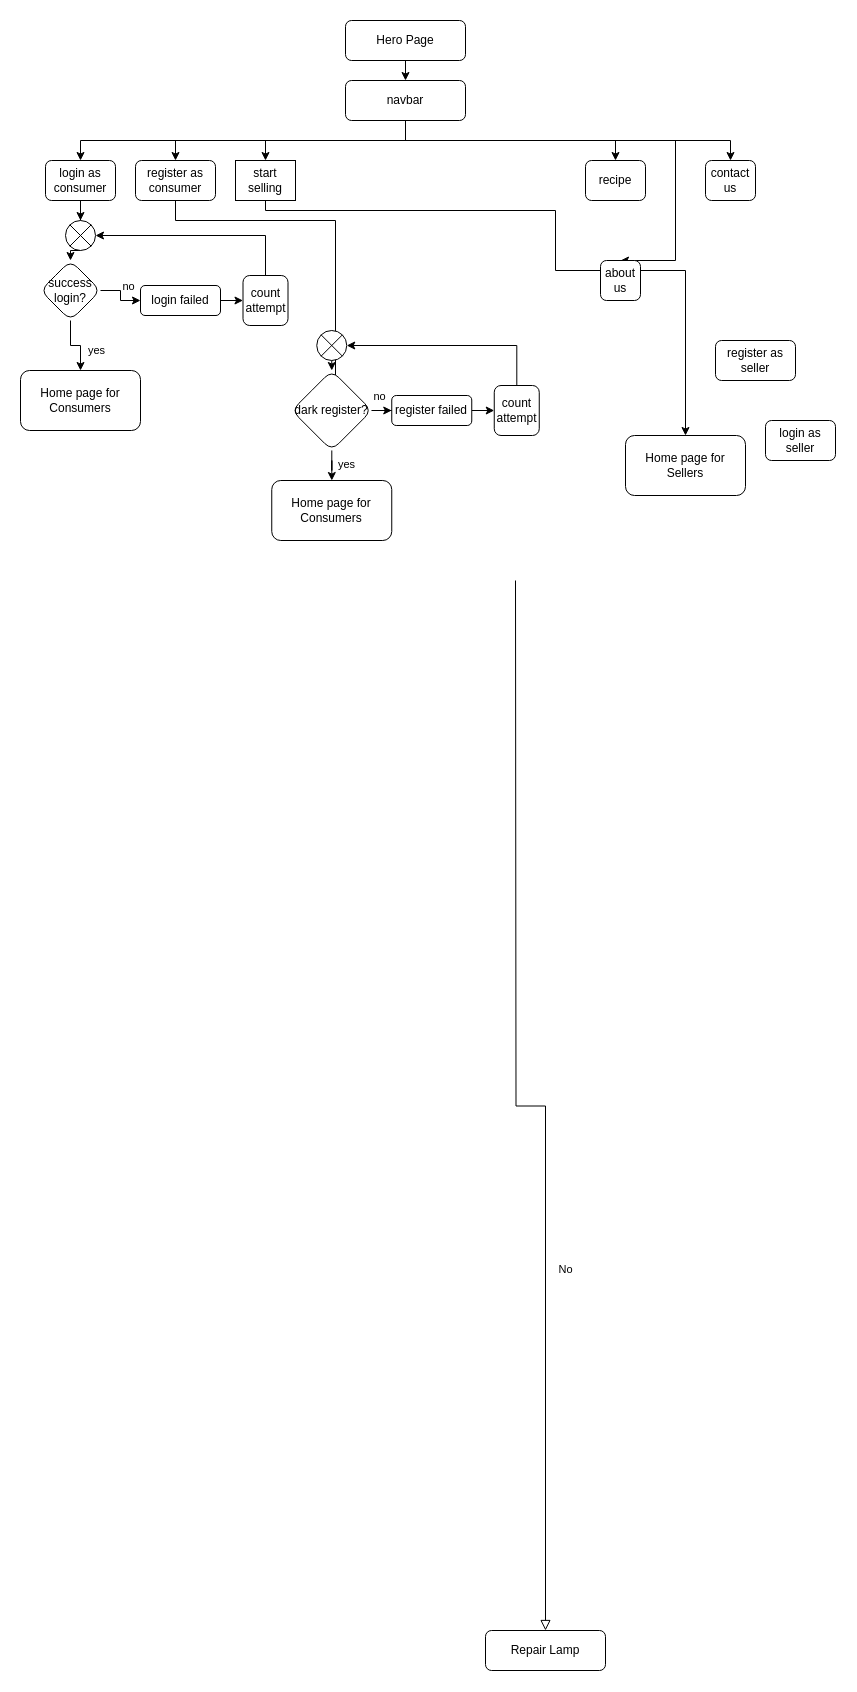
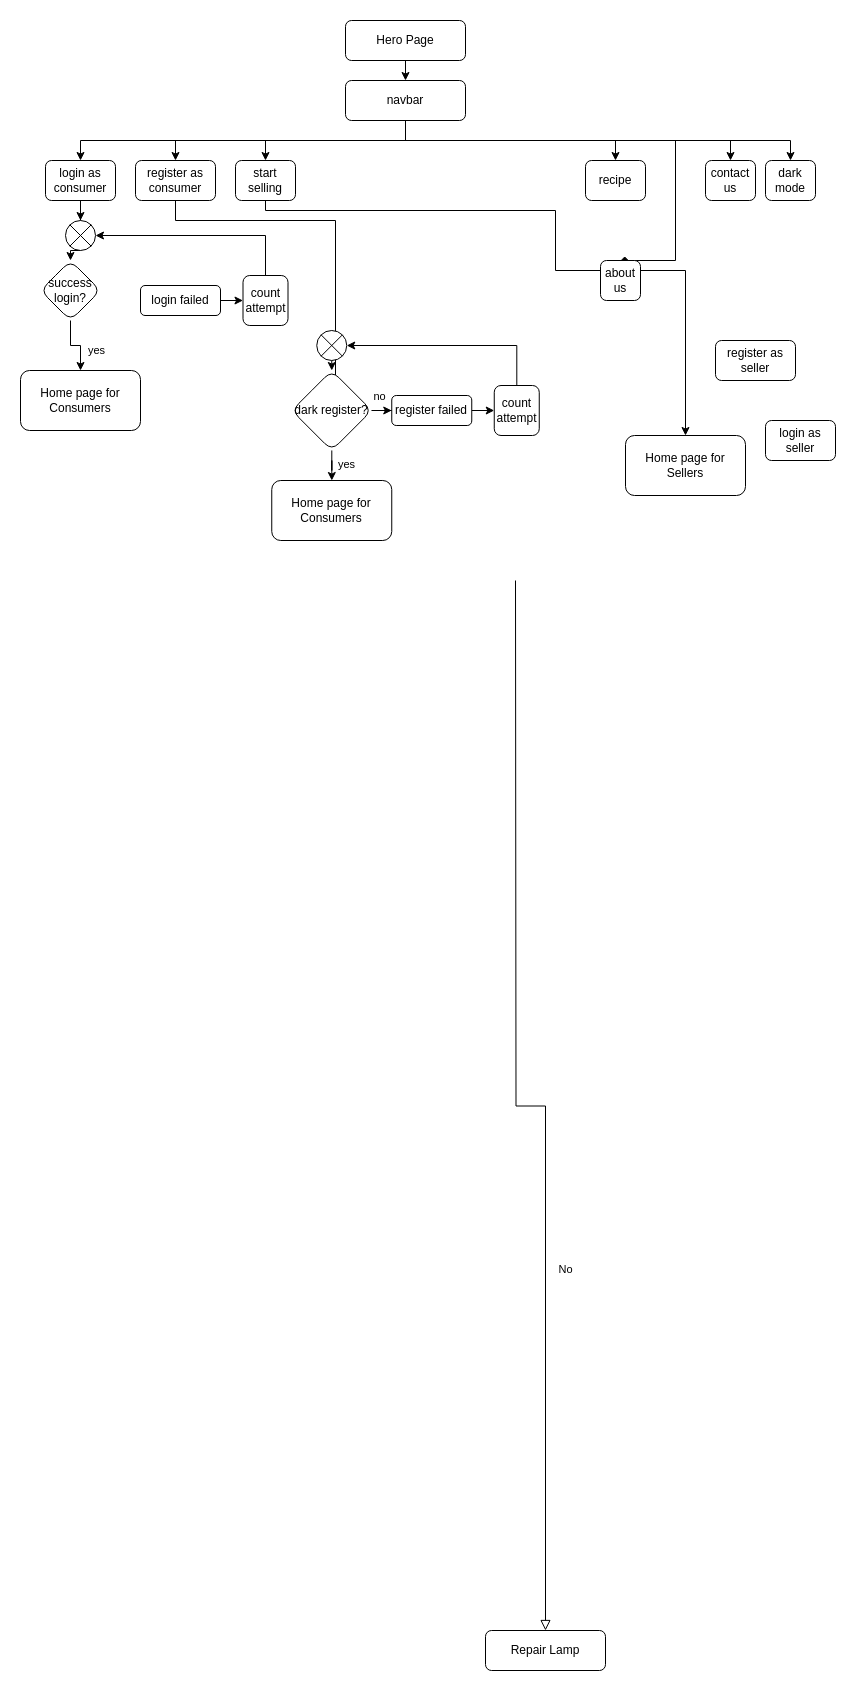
  <mxCell id="0" />
  <mxCell id="1" parent="0" />
  <mxCell id="2" style="edgeStyle=orthogonalEdgeStyle;rounded=0;orthogonalLoop=1;jettySize=auto;html=1;exitX=0.5;exitY=1;exitDx=0;exitDy=0;entryX=0.5;entryY=0;entryDx=0;entryDy=0;" edge="1" parent="1" source="9" target="15"><mxGeometry relative="1" as="geometry" /></mxCell>
- <mxCell id="3" style="edgeStyle=orthogonalEdgeStyle;rounded=0;orthogonalLoop=1;jettySize=auto;html=1;entryX=0.5;entryY=0;entryDx=0;entryDy=0;" edge="1" parent="1" source="9" target="20"><mxGeometry relative="1" as="geometry"><Array as="points"><mxPoint x="405" y="140" /><mxPoint x="675" y="140" /></Array></mxGeometry></mxCell>
+ <mxCell id="3" style="edgeStyle=orthogonalEdgeStyle;rounded=0;orthogonalLoop=1;jettySize=auto;html=1;entryX=0.5;entryY=0;entryDx=0;entryDy=0;endArrow=diamond;" edge="1" parent="1" source="9" target="20"><mxGeometry relative="1" as="geometry"><Array as="points"><mxPoint x="405" y="140" /><mxPoint x="675" y="140" /></Array></mxGeometry></mxCell>
  <mxCell id="4" style="edgeStyle=orthogonalEdgeStyle;rounded=0;orthogonalLoop=1;jettySize=auto;html=1;entryX=0.5;entryY=0;entryDx=0;entryDy=0;" edge="1" parent="1" source="9" target="19"><mxGeometry relative="1" as="geometry"><Array as="points"><mxPoint x="405" y="140" /><mxPoint x="265" y="140" /></Array></mxGeometry></mxCell>
  <mxCell id="5" style="edgeStyle=orthogonalEdgeStyle;rounded=0;orthogonalLoop=1;jettySize=auto;html=1;entryX=0.5;entryY=0;entryDx=0;entryDy=0;" edge="1" parent="1" source="9" target="17"><mxGeometry relative="1" as="geometry"><Array as="points"><mxPoint x="405" y="140" /><mxPoint x="175" y="140" /></Array></mxGeometry></mxCell>
  <mxCell id="6" style="edgeStyle=orthogonalEdgeStyle;rounded=0;orthogonalLoop=1;jettySize=auto;html=1;entryX=0.5;entryY=0;entryDx=0;entryDy=0;" edge="1" parent="1" source="9" target="21"><mxGeometry relative="1" as="geometry"><Array as="points"><mxPoint x="405" y="140" /><mxPoint x="730" y="140" /></Array></mxGeometry></mxCell>
+ <mxCell id="7" style="edgeStyle=orthogonalEdgeStyle;rounded=0;orthogonalLoop=1;jettySize=auto;html=1;" edge="1" parent="1" source="9" target="22"><mxGeometry relative="1" as="geometry"><Array as="points"><mxPoint x="405" y="140" /><mxPoint x="790" y="140" /></Array></mxGeometry></mxCell>
  <mxCell id="8" style="edgeStyle=orthogonalEdgeStyle;rounded=0;orthogonalLoop=1;jettySize=auto;html=1;" edge="1" parent="1" source="9" target="23"><mxGeometry relative="1" as="geometry"><Array as="points"><mxPoint x="405" y="140" /><mxPoint x="615" y="140" /></Array></mxGeometry></mxCell>
  <mxCell id="9" value="navbar" style="rounded=1;whiteSpace=wrap;html=1;fontSize=12;glass=0;strokeWidth=1;shadow=0;" parent="1" vertex="1"><mxGeometry x="345" y="80" width="120" height="40" as="geometry" /></mxCell>
  <mxCell id="10" value="No" style="rounded=0;html=1;jettySize=auto;orthogonalLoop=1;fontSize=11;endArrow=block;endFill=0;endSize=8;strokeWidth=1;shadow=0;labelBackgroundColor=none;edgeStyle=orthogonalEdgeStyle;" parent="1" target="11" edge="1"><mxGeometry x="0.333" y="20" relative="1" as="geometry"><mxPoint as="offset" /><mxPoint x="515" y="580" as="sourcePoint" /></mxGeometry></mxCell>
  <mxCell id="11" value="Repair Lamp" style="rounded=1;whiteSpace=wrap;html=1;fontSize=12;glass=0;strokeWidth=1;shadow=0;" parent="1" vertex="1"><mxGeometry x="485" y="1630" width="120" height="40" as="geometry" /></mxCell>
  <mxCell id="12" style="edgeStyle=orthogonalEdgeStyle;rounded=0;orthogonalLoop=1;jettySize=auto;html=1;exitX=0.5;exitY=1;exitDx=0;exitDy=0;entryX=0.5;entryY=0;entryDx=0;entryDy=0;" edge="1" parent="1" source="13" target="9"><mxGeometry relative="1" as="geometry" /></mxCell>
  <mxCell id="13" value="Hero Page" style="rounded=1;whiteSpace=wrap;html=1;fontSize=12;glass=0;strokeWidth=1;shadow=0;" vertex="1" parent="1"><mxGeometry x="345" y="20" width="120" height="40" as="geometry" /></mxCell>
  <mxCell id="14" value="" style="edgeStyle=orthogonalEdgeStyle;rounded=0;orthogonalLoop=1;jettySize=auto;html=1;" edge="1" parent="1" source="15" target="34"><mxGeometry relative="1" as="geometry" /></mxCell>
  <mxCell id="15" value="login as consumer" style="rounded=1;whiteSpace=wrap;html=1;fontSize=12;glass=0;strokeWidth=1;shadow=0;" vertex="1" parent="1"><mxGeometry x="45" y="160" width="70" height="40" as="geometry" /></mxCell>
  <mxCell id="16" style="edgeStyle=orthogonalEdgeStyle;rounded=0;orthogonalLoop=1;jettySize=auto;html=1;exitX=0.5;exitY=1;exitDx=0;exitDy=0;" edge="1" parent="1" source="17"><mxGeometry relative="1" as="geometry"><mxPoint x="335" y="420" as="targetPoint" /><mxPoint x="175" y="210" as="sourcePoint" /><Array as="points"><mxPoint x="175" y="220" /><mxPoint x="335" y="220" /></Array></mxGeometry></mxCell>
  <mxCell id="17" value="register as consumer" style="rounded=1;whiteSpace=wrap;html=1;fontSize=12;glass=0;strokeWidth=1;shadow=0;" vertex="1" parent="1"><mxGeometry x="135" y="160" width="80" height="40" as="geometry" /></mxCell>
  <mxCell id="18" style="edgeStyle=orthogonalEdgeStyle;rounded=0;orthogonalLoop=1;jettySize=auto;html=1;entryX=0.5;entryY=0;entryDx=0;entryDy=0;" edge="1" parent="1" source="19" target="50"><mxGeometry relative="1" as="geometry"><mxPoint x="535" y="290" as="targetPoint" /><Array as="points"><mxPoint x="265" y="210" /><mxPoint x="555" y="210" /><mxPoint x="555" y="270" /><mxPoint x="685" y="270" /></Array></mxGeometry></mxCell>
- <mxCell id="19" value="start selling" style="whiteSpace=wrap;html=1;fontSize=12;glass=0;strokeWidth=1;shadow=0;rounded=0;" vertex="1" parent="1"><mxGeometry x="235" y="160" width="60" height="40" as="geometry" /></mxCell>
+ <mxCell id="19" value="start selling" style="rounded=1;whiteSpace=wrap;html=1;fontSize=12;glass=0;strokeWidth=1;shadow=0;" vertex="1" parent="1"><mxGeometry x="235" y="160" width="60" height="40" as="geometry" /></mxCell>
  <mxCell id="20" value="about us" style="rounded=1;whiteSpace=wrap;html=1;fontSize=12;glass=0;strokeWidth=1;shadow=0;" vertex="1" parent="1"><mxGeometry x="600" y="260" width="40" height="40" as="geometry" /></mxCell>
  <mxCell id="21" value="contact us" style="rounded=1;whiteSpace=wrap;html=1;fontSize=12;glass=0;strokeWidth=1;shadow=0;" vertex="1" parent="1"><mxGeometry x="705" y="160" width="50" height="40" as="geometry" /></mxCell>
+ <mxCell id="22" value="dark mode" style="rounded=1;whiteSpace=wrap;html=1;fontSize=12;glass=0;strokeWidth=1;shadow=0;" vertex="1" parent="1"><mxGeometry x="765" y="160" width="50" height="40" as="geometry" /></mxCell>
  <mxCell id="23" value="recipe" style="rounded=1;whiteSpace=wrap;html=1;fontSize=12;glass=0;strokeWidth=1;shadow=0;" vertex="1" parent="1"><mxGeometry x="585" y="160" width="60" height="40" as="geometry" /></mxCell>
  <mxCell id="24" value="" style="edgeStyle=orthogonalEdgeStyle;rounded=0;orthogonalLoop=1;jettySize=auto;html=1;" edge="1" parent="1" source="28" target="29"><mxGeometry relative="1" as="geometry" /></mxCell>
  <mxCell id="25" value="yes" style="edgeLabel;html=1;align=center;verticalAlign=middle;resizable=0;points=[];" vertex="1" connectable="0" parent="24"><mxGeometry x="0.314" relative="1" as="geometry"><mxPoint x="15" as="offset" /></mxGeometry></mxCell>
- <mxCell id="26" value="" style="edgeStyle=orthogonalEdgeStyle;rounded=0;orthogonalLoop=1;jettySize=auto;html=1;" edge="1" parent="1" source="28" target="31"><mxGeometry relative="1" as="geometry" /></mxCell>
- <mxCell id="27" value="no" style="edgeLabel;html=1;align=center;verticalAlign=middle;resizable=0;points=[];" vertex="1" connectable="0" parent="26"><mxGeometry x="0.499" relative="1" as="geometry"><mxPoint y="-15" as="offset" /></mxGeometry></mxCell>
  <mxCell id="28" value="success login?" style="rhombus;whiteSpace=wrap;html=1;rounded=1;glass=0;strokeWidth=1;shadow=0;" vertex="1" parent="1"><mxGeometry x="40" y="260" width="60" height="60" as="geometry" /></mxCell>
  <mxCell id="29" value="Home page for Consumers" style="whiteSpace=wrap;html=1;rounded=1;glass=0;strokeWidth=1;shadow=0;" vertex="1" parent="1"><mxGeometry x="20" y="370" width="120" height="60" as="geometry" /></mxCell>
  <mxCell id="30" value="" style="edgeStyle=orthogonalEdgeStyle;rounded=0;orthogonalLoop=1;jettySize=auto;html=1;" edge="1" parent="1" source="31" target="32"><mxGeometry relative="1" as="geometry" /></mxCell>
  <mxCell id="31" value="login failed" style="whiteSpace=wrap;html=1;rounded=1;glass=0;strokeWidth=1;shadow=0;" vertex="1" parent="1"><mxGeometry x="140" y="285" width="80" height="30" as="geometry" /></mxCell>
  <mxCell id="32" value="count attempt" style="whiteSpace=wrap;html=1;rounded=1;glass=0;strokeWidth=1;shadow=0;" vertex="1" parent="1"><mxGeometry x="242.5" y="275" width="45" height="50" as="geometry" /></mxCell>
  <mxCell id="33" style="edgeStyle=orthogonalEdgeStyle;rounded=0;orthogonalLoop=1;jettySize=auto;html=1;exitX=0.5;exitY=1;exitDx=0;exitDy=0;exitPerimeter=0;entryX=0.5;entryY=0;entryDx=0;entryDy=0;" edge="1" parent="1" source="34" target="28"><mxGeometry relative="1" as="geometry" /></mxCell>
  <mxCell id="34" value="" style="verticalLabelPosition=bottom;verticalAlign=top;html=1;shape=mxgraph.flowchart.or;" vertex="1" parent="1"><mxGeometry x="65" y="220" width="30" height="30" as="geometry" /></mxCell>
  <mxCell id="35" style="edgeStyle=orthogonalEdgeStyle;rounded=0;orthogonalLoop=1;jettySize=auto;html=1;entryX=1;entryY=0.5;entryDx=0;entryDy=0;entryPerimeter=0;" edge="1" parent="1" source="32" target="34"><mxGeometry relative="1" as="geometry"><Array as="points"><mxPoint x="265" y="235" /></Array></mxGeometry></mxCell>
  <mxCell id="36" value="" style="edgeStyle=orthogonalEdgeStyle;rounded=0;orthogonalLoop=1;jettySize=auto;html=1;" edge="1" parent="1" source="40" target="41"><mxGeometry relative="1" as="geometry" /></mxCell>
  <mxCell id="37" value="yes" style="edgeLabel;html=1;align=center;verticalAlign=middle;resizable=0;points=[];" vertex="1" connectable="0" parent="36"><mxGeometry x="0.348" y="-1" relative="1" as="geometry"><mxPoint x="15" as="offset" /></mxGeometry></mxCell>
  <mxCell id="38" value="" style="edgeStyle=orthogonalEdgeStyle;rounded=0;orthogonalLoop=1;jettySize=auto;html=1;" edge="1" parent="1" source="40" target="43"><mxGeometry relative="1" as="geometry" /></mxCell>
  <mxCell id="39" value="no" style="edgeLabel;html=1;align=center;verticalAlign=middle;resizable=0;points=[];" vertex="1" connectable="0" parent="38"><mxGeometry x="0.55" relative="1" as="geometry"><mxPoint y="-15" as="offset" /></mxGeometry></mxCell>
  <mxCell id="40" value="dark register?" style="rhombus;whiteSpace=wrap;html=1;rounded=1;glass=0;strokeWidth=1;shadow=0;" vertex="1" parent="1"><mxGeometry x="291.25" y="370" width="80" height="80" as="geometry" /></mxCell>
  <mxCell id="41" value="Home page for Consumers" style="whiteSpace=wrap;html=1;rounded=1;glass=0;strokeWidth=1;shadow=0;" vertex="1" parent="1"><mxGeometry x="271.25" y="480" width="120" height="60" as="geometry" /></mxCell>
  <mxCell id="42" value="" style="edgeStyle=orthogonalEdgeStyle;rounded=0;orthogonalLoop=1;jettySize=auto;html=1;" edge="1" parent="1" source="43" target="44"><mxGeometry relative="1" as="geometry" /></mxCell>
  <mxCell id="43" value="register failed" style="whiteSpace=wrap;html=1;rounded=1;glass=0;strokeWidth=1;shadow=0;" vertex="1" parent="1"><mxGeometry x="391.25" y="395" width="80" height="30" as="geometry" /></mxCell>
  <mxCell id="44" value="count attempt" style="whiteSpace=wrap;html=1;rounded=1;glass=0;strokeWidth=1;shadow=0;" vertex="1" parent="1"><mxGeometry x="493.75" y="385" width="45" height="50" as="geometry" /></mxCell>
  <mxCell id="45" style="edgeStyle=orthogonalEdgeStyle;rounded=0;orthogonalLoop=1;jettySize=auto;html=1;exitX=0.5;exitY=1;exitDx=0;exitDy=0;exitPerimeter=0;entryX=0.5;entryY=0;entryDx=0;entryDy=0;" edge="1" parent="1" source="46" target="40"><mxGeometry relative="1" as="geometry"><Array as="points" /></mxGeometry></mxCell>
  <mxCell id="46" value="" style="verticalLabelPosition=bottom;verticalAlign=top;html=1;shape=mxgraph.flowchart.or;" vertex="1" parent="1"><mxGeometry x="316.25" y="330" width="30" height="30" as="geometry" /></mxCell>
  <mxCell id="47" style="edgeStyle=orthogonalEdgeStyle;rounded=0;orthogonalLoop=1;jettySize=auto;html=1;entryX=1;entryY=0.5;entryDx=0;entryDy=0;entryPerimeter=0;" edge="1" parent="1" source="44" target="46"><mxGeometry relative="1" as="geometry"><Array as="points"><mxPoint x="516.25" y="345" /></Array></mxGeometry></mxCell>
  <mxCell id="48" value="login as seller" style="rounded=1;whiteSpace=wrap;html=1;fontSize=12;glass=0;strokeWidth=1;shadow=0;" vertex="1" parent="1"><mxGeometry x="765" y="420" width="70" height="40" as="geometry" /></mxCell>
  <mxCell id="49" value="register as seller" style="rounded=1;whiteSpace=wrap;html=1;fontSize=12;glass=0;strokeWidth=1;shadow=0;" vertex="1" parent="1"><mxGeometry x="715" y="340" width="80" height="40" as="geometry" /></mxCell>
  <mxCell id="50" value="Home page for Sellers" style="whiteSpace=wrap;html=1;rounded=1;glass=0;strokeWidth=1;shadow=0;" vertex="1" parent="1"><mxGeometry x="625" y="435" width="120" height="60" as="geometry" /></mxCell>
